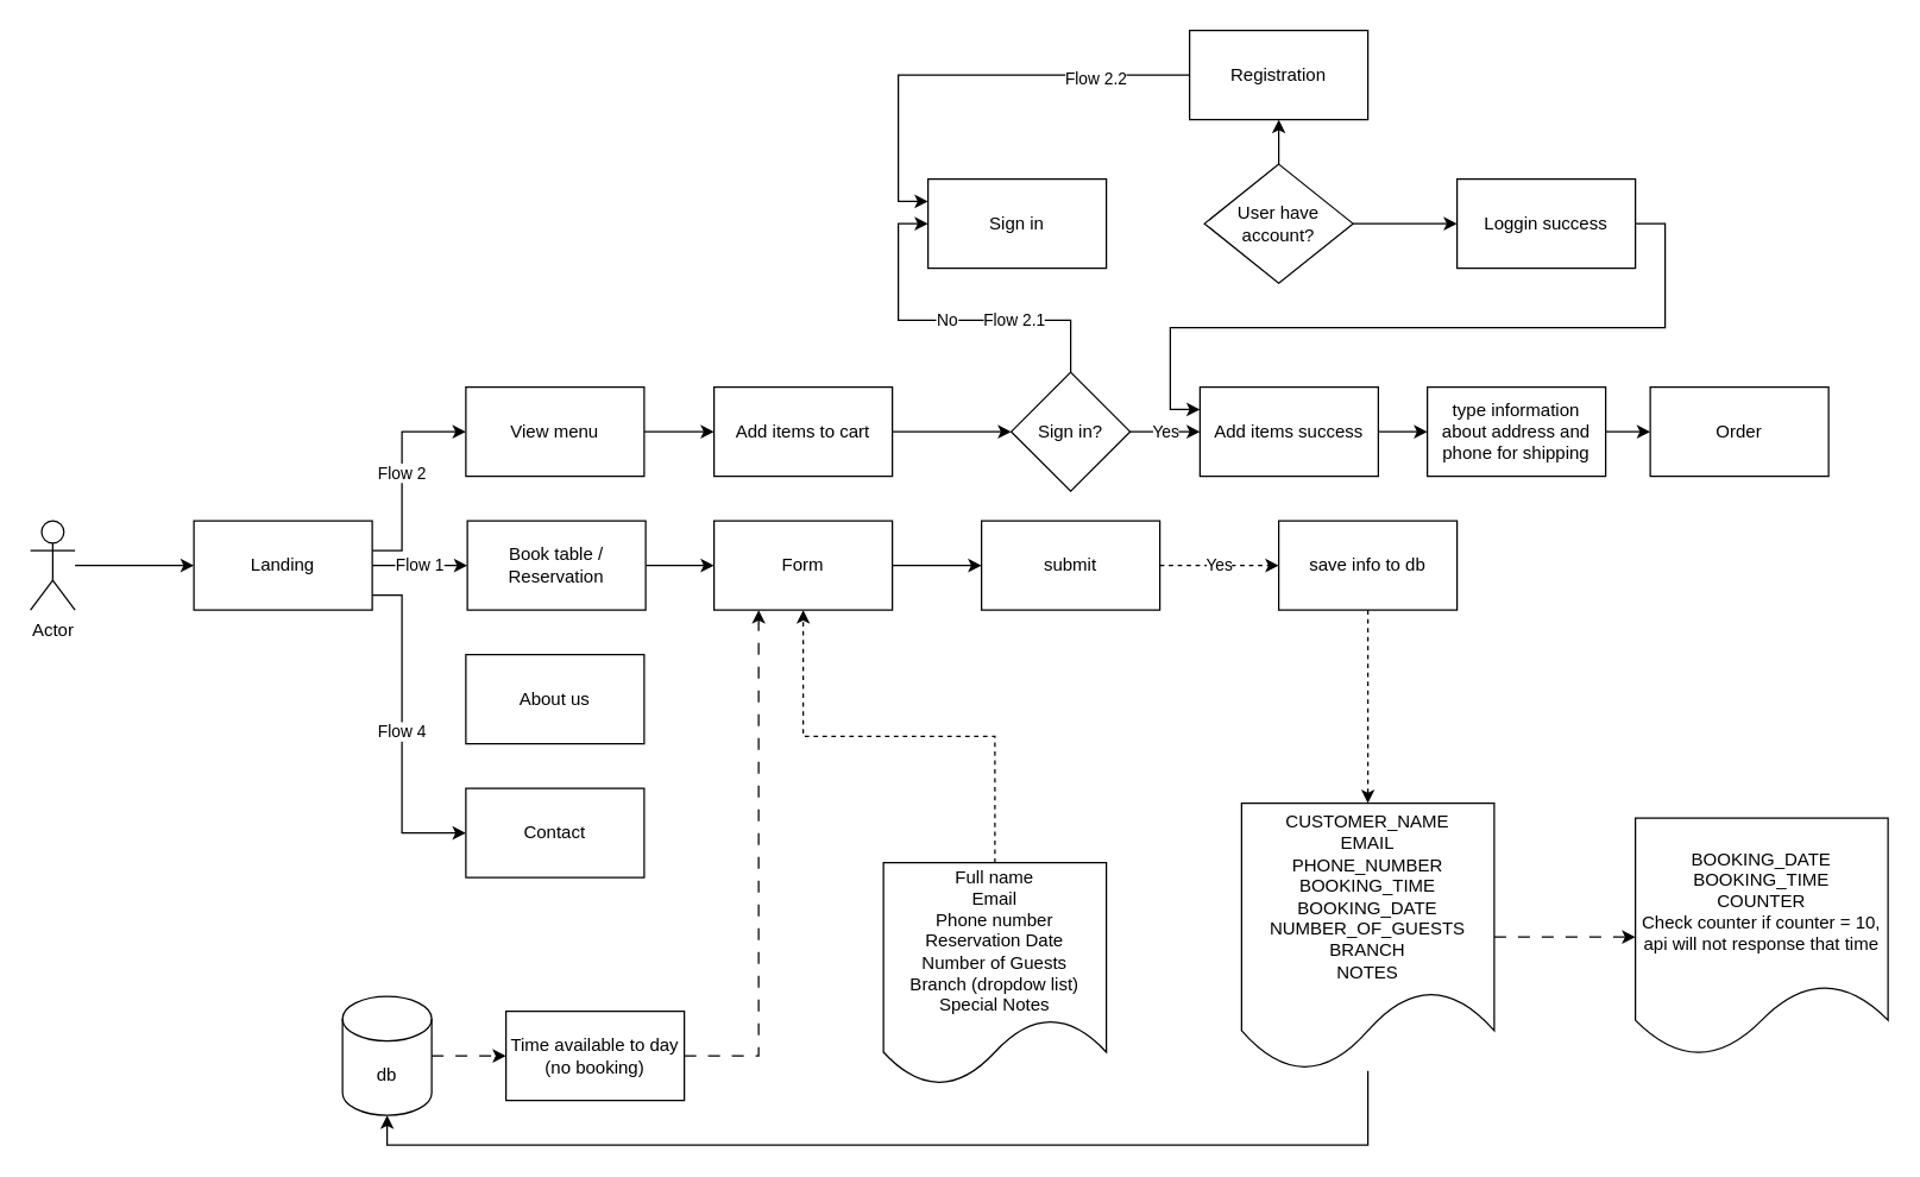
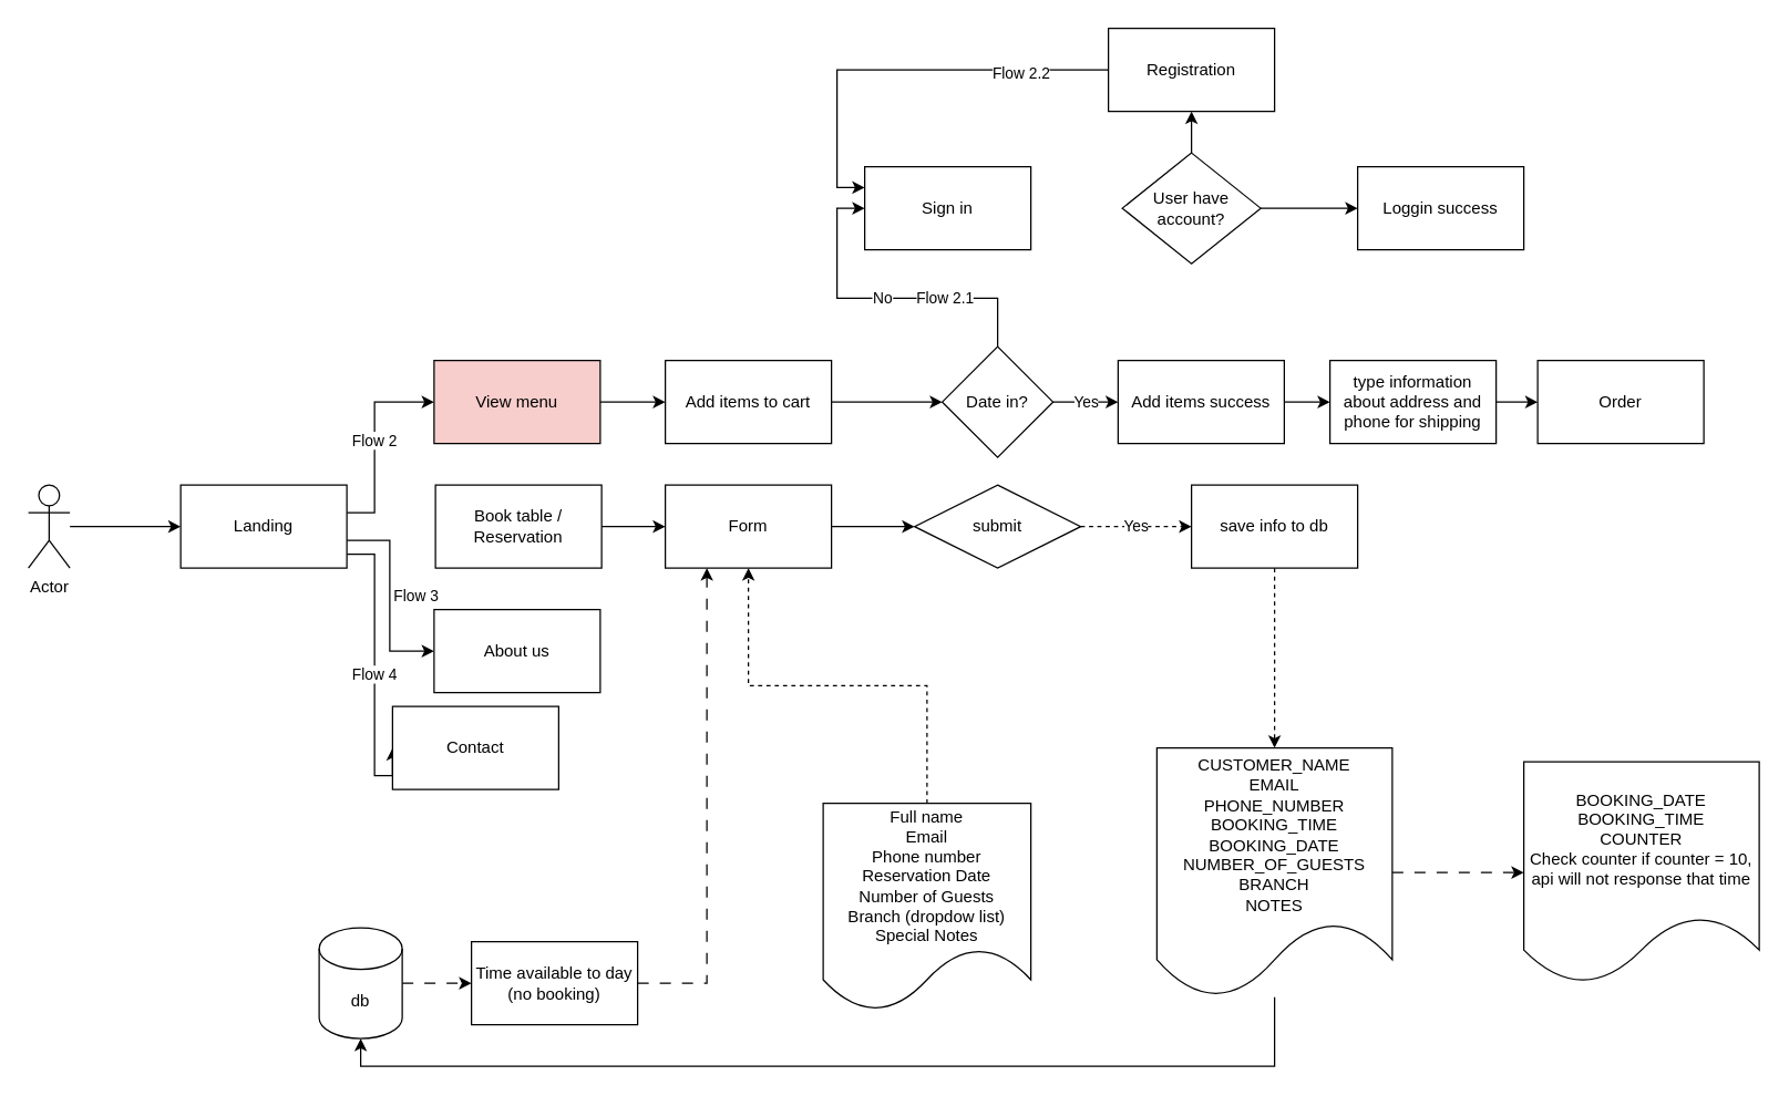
  <mxCell id="0" />
  <mxCell id="1" parent="0" />
  <mxCell id="2" style="edgeStyle=orthogonalEdgeStyle;rounded=0;orthogonalLoop=1;jettySize=auto;html=1;entryX=0;entryY=0.5;entryDx=0;entryDy=0;" parent="1" source="3" target="8" edge="1"><mxGeometry relative="1" as="geometry"><mxPoint x="120" y="380" as="targetPoint" /></mxGeometry></mxCell>
  <mxCell id="3" value="Actor" style="shape=umlActor;verticalLabelPosition=bottom;verticalAlign=top;html=1;outlineConnect=0;" parent="1" vertex="1"><mxGeometry x="20" y="350" width="30" height="60" as="geometry" /></mxCell>
- <mxCell id="4" value="Flow 1" style="edgeStyle=orthogonalEdgeStyle;rounded=0;orthogonalLoop=1;jettySize=auto;html=1;entryX=0;entryY=0.5;entryDx=0;entryDy=0;" parent="1" source="8" target="10" edge="1"><mxGeometry relative="1" as="geometry"><mxPoint x="150" y="380" as="targetPoint" /></mxGeometry></mxCell>
  <mxCell id="5" value="Flow 2" style="edgeStyle=orthogonalEdgeStyle;rounded=0;orthogonalLoop=1;jettySize=auto;html=1;" parent="1" source="8" target="27" edge="1"><mxGeometry relative="1" as="geometry"><Array as="points"><mxPoint x="270" y="370" /><mxPoint x="270" y="290" /></Array></mxGeometry></mxCell>
+ <mxCell id="6" value="Flow 3" style="edgeStyle=orthogonalEdgeStyle;rounded=0;orthogonalLoop=1;jettySize=auto;html=1;entryX=0;entryY=0.5;entryDx=0;entryDy=0;" parent="1" source="8" target="39" edge="1"><mxGeometry x="-0.007" y="19" relative="1" as="geometry"><Array as="points"><mxPoint x="281" y="390" /><mxPoint x="281" y="470" /></Array><mxPoint as="offset" /></mxGeometry></mxCell>
  <mxCell id="7" value="Flow 4" style="edgeStyle=orthogonalEdgeStyle;rounded=0;orthogonalLoop=1;jettySize=auto;html=1;entryX=0;entryY=0.5;entryDx=0;entryDy=0;" parent="1" source="8" target="40" edge="1"><mxGeometry relative="1" as="geometry"><Array as="points"><mxPoint x="270" y="400" /><mxPoint x="270" y="560" /></Array></mxGeometry></mxCell>
  <mxCell id="8" value="Landing" style="rounded=0;whiteSpace=wrap;html=1;" parent="1" vertex="1"><mxGeometry x="130" y="350" width="120" height="60" as="geometry" /></mxCell>
  <mxCell id="9" value="" style="edgeStyle=orthogonalEdgeStyle;rounded=0;orthogonalLoop=1;jettySize=auto;html=1;" parent="1" source="10" target="12" edge="1"><mxGeometry relative="1" as="geometry" /></mxCell>
  <mxCell id="10" value="Book table / Reservation" style="rounded=0;whiteSpace=wrap;html=1;" parent="1" vertex="1"><mxGeometry x="314" y="350" width="120" height="60" as="geometry" /></mxCell>
  <mxCell id="11" value="" style="edgeStyle=orthogonalEdgeStyle;rounded=0;orthogonalLoop=1;jettySize=auto;html=1;" parent="1" source="12" target="13" edge="1"><mxGeometry relative="1" as="geometry" /></mxCell>
  <mxCell id="12" value="Form" style="whiteSpace=wrap;html=1;rounded=0;" parent="1" vertex="1"><mxGeometry x="480" y="350" width="120" height="60" as="geometry" /></mxCell>
- <mxCell id="13" value="submit" style="whiteSpace=wrap;html=1;rounded=0;" parent="1" vertex="1"><mxGeometry x="660" y="350" width="120" height="60" as="geometry" /></mxCell>
+ <mxCell id="13" value="submit" style="rhombus;whiteSpace=wrap;html=1;" parent="1" vertex="1"><mxGeometry x="660" y="350" width="120" height="60" as="geometry" /></mxCell>
  <mxCell id="14" value="Yes" style="edgeStyle=orthogonalEdgeStyle;rounded=0;orthogonalLoop=1;jettySize=auto;html=1;exitX=1;exitY=0.5;exitDx=0;exitDy=0;dashed=1;" parent="1" source="13" target="16" edge="1"><mxGeometry relative="1" as="geometry"><mxPoint x="910" y="380" as="sourcePoint" /></mxGeometry></mxCell>
  <mxCell id="15" style="edgeStyle=orthogonalEdgeStyle;rounded=0;orthogonalLoop=1;jettySize=auto;html=1;dashed=1;" parent="1" source="16" target="45" edge="1"><mxGeometry relative="1" as="geometry" /></mxCell>
  <mxCell id="16" value="save info to db" style="whiteSpace=wrap;html=1;rounded=0;" parent="1" vertex="1"><mxGeometry x="860" y="350" width="120" height="60" as="geometry" /></mxCell>
  <mxCell id="17" value="Sign in" style="whiteSpace=wrap;html=1;rounded=0;" parent="1" vertex="1"><mxGeometry x="624" y="120" width="120" height="60" as="geometry" /></mxCell>
  <mxCell id="18" value="" style="edgeStyle=orthogonalEdgeStyle;rounded=0;orthogonalLoop=1;jettySize=auto;html=1;" parent="1" source="20" target="22" edge="1"><mxGeometry relative="1" as="geometry" /></mxCell>
  <mxCell id="19" value="" style="edgeStyle=orthogonalEdgeStyle;rounded=0;orthogonalLoop=1;jettySize=auto;html=1;" parent="1" source="20" target="25" edge="1"><mxGeometry relative="1" as="geometry" /></mxCell>
  <mxCell id="20" value="User have account?" style="rhombus;whiteSpace=wrap;html=1;rounded=0;" parent="1" vertex="1"><mxGeometry x="810" y="110" width="100" height="80" as="geometry" /></mxCell>
- <mxCell id="21" style="edgeStyle=orthogonalEdgeStyle;rounded=0;orthogonalLoop=1;jettySize=auto;html=1;entryX=0;entryY=0.25;entryDx=0;entryDy=0;" parent="1" source="22" target="35" edge="1"><mxGeometry relative="1" as="geometry"><Array as="points"><mxPoint x="1120" y="150" /><mxPoint x="1120" y="220" /><mxPoint x="787" y="220" /><mxPoint x="787" y="275" /></Array></mxGeometry></mxCell>
  <mxCell id="22" value="Loggin success" style="whiteSpace=wrap;html=1;rounded=0;" parent="1" vertex="1"><mxGeometry x="980" y="120" width="120" height="60" as="geometry" /></mxCell>
  <mxCell id="23" style="edgeStyle=orthogonalEdgeStyle;rounded=0;orthogonalLoop=1;jettySize=auto;html=1;entryX=0;entryY=0.25;entryDx=0;entryDy=0;" parent="1" source="25" target="17" edge="1"><mxGeometry relative="1" as="geometry" /></mxCell>
  <mxCell id="24" value="Flow 2.2" style="edgeLabel;html=1;align=center;verticalAlign=middle;resizable=0;points=[];" vertex="1" connectable="0" parent="23"><mxGeometry x="-0.576" y="2" relative="1" as="geometry"><mxPoint as="offset" /></mxGeometry></mxCell>
  <mxCell id="25" value="Registration" style="whiteSpace=wrap;html=1;rounded=0;" parent="1" vertex="1"><mxGeometry x="800" y="20" width="120" height="60" as="geometry" /></mxCell>
  <mxCell id="26" style="edgeStyle=orthogonalEdgeStyle;rounded=0;orthogonalLoop=1;jettySize=auto;html=1;" parent="1" source="27" target="29" edge="1"><mxGeometry relative="1" as="geometry" /></mxCell>
- <mxCell id="27" value="View menu" style="rounded=0;whiteSpace=wrap;html=1;" parent="1" vertex="1"><mxGeometry x="313" y="260" width="120" height="60" as="geometry" /></mxCell>
+ <mxCell id="27" value="View menu" style="rounded=0;whiteSpace=wrap;html=1;fillColor=#f8cecc;" parent="1" vertex="1"><mxGeometry x="313" y="260" width="120" height="60" as="geometry" /></mxCell>
  <mxCell id="28" value="" style="edgeStyle=orthogonalEdgeStyle;rounded=0;orthogonalLoop=1;jettySize=auto;html=1;" parent="1" source="29" target="33" edge="1"><mxGeometry relative="1" as="geometry" /></mxCell>
  <mxCell id="29" value="Add items to cart" style="rounded=0;whiteSpace=wrap;html=1;" parent="1" vertex="1"><mxGeometry x="480" y="260" width="120" height="60" as="geometry" /></mxCell>
  <mxCell id="30" value="Yes" style="edgeStyle=orthogonalEdgeStyle;rounded=0;orthogonalLoop=1;jettySize=auto;html=1;" parent="1" source="33" target="35" edge="1"><mxGeometry relative="1" as="geometry" /></mxCell>
  <mxCell id="31" value="No" style="edgeStyle=orthogonalEdgeStyle;rounded=0;orthogonalLoop=1;jettySize=auto;html=1;entryX=0;entryY=0.5;entryDx=0;entryDy=0;" parent="1" source="33" target="17" edge="1"><mxGeometry relative="1" as="geometry" /></mxCell>
  <mxCell id="32" value="Flow 2.1" style="edgeLabel;html=1;align=center;verticalAlign=middle;resizable=0;points=[];" vertex="1" connectable="0" parent="31"><mxGeometry x="-0.376" y="-1" relative="1" as="geometry"><mxPoint as="offset" /></mxGeometry></mxCell>
- <mxCell id="33" value="Sign in?" style="rhombus;whiteSpace=wrap;html=1;rounded=0;" parent="1" vertex="1"><mxGeometry x="680" y="250" width="80" height="80" as="geometry" /></mxCell>
+ <mxCell id="33" value="Date in?" style="rhombus;whiteSpace=wrap;html=1;rounded=0;" parent="1" vertex="1"><mxGeometry x="680" y="250" width="80" height="80" as="geometry" /></mxCell>
  <mxCell id="34" value="" style="edgeStyle=orthogonalEdgeStyle;rounded=0;orthogonalLoop=1;jettySize=auto;html=1;" parent="1" source="35" target="37" edge="1"><mxGeometry relative="1" as="geometry" /></mxCell>
  <mxCell id="35" value="Add items success" style="rounded=0;whiteSpace=wrap;html=1;" parent="1" vertex="1"><mxGeometry x="807" y="260" width="120" height="60" as="geometry" /></mxCell>
  <mxCell id="36" style="edgeStyle=orthogonalEdgeStyle;rounded=0;orthogonalLoop=1;jettySize=auto;html=1;entryX=0;entryY=0.5;entryDx=0;entryDy=0;" parent="1" source="37" target="38" edge="1"><mxGeometry relative="1" as="geometry" /></mxCell>
  <mxCell id="37" value="type information about address and phone for shipping" style="whiteSpace=wrap;html=1;rounded=0;" parent="1" vertex="1"><mxGeometry x="960" y="260" width="120" height="60" as="geometry" /></mxCell>
  <mxCell id="38" value="Order" style="whiteSpace=wrap;html=1;rounded=0;" parent="1" vertex="1"><mxGeometry x="1110" y="260" width="120" height="60" as="geometry" /></mxCell>
  <mxCell id="39" value="About us" style="rounded=0;whiteSpace=wrap;html=1;" parent="1" vertex="1"><mxGeometry x="313" y="440" width="120" height="60" as="geometry" /></mxCell>
- <mxCell id="40" value="Contact" style="rounded=0;whiteSpace=wrap;html=1;" parent="1" vertex="1"><mxGeometry x="313" y="530" width="120" height="60" as="geometry" /></mxCell>
+ <mxCell id="40" value="Contact" style="rounded=0;whiteSpace=wrap;html=1;" parent="1" vertex="1"><mxGeometry x="283" y="510" width="120" height="60" as="geometry" /></mxCell>
  <mxCell id="41" style="edgeStyle=orthogonalEdgeStyle;rounded=0;orthogonalLoop=1;jettySize=auto;html=1;entryX=0.5;entryY=1;entryDx=0;entryDy=0;dashed=1;" parent="1" source="42" target="12" edge="1"><mxGeometry relative="1" as="geometry" /></mxCell>
  <mxCell id="42" value="Full name&lt;br&gt;Email&lt;br&gt;Phone number&lt;br&gt;Reservation Date&lt;br&gt;Number of Guests&lt;br&gt;Branch (dropdow list)&lt;br&gt;Special Notes" style="shape=document;whiteSpace=wrap;html=1;boundedLbl=1;" parent="1" vertex="1"><mxGeometry x="594" y="580" width="150" height="150" as="geometry" /></mxCell>
  <mxCell id="43" style="edgeStyle=orthogonalEdgeStyle;rounded=0;orthogonalLoop=1;jettySize=auto;html=1;dashed=1;dashPattern=8 8;" parent="1" source="45" target="50" edge="1"><mxGeometry relative="1" as="geometry" /></mxCell>
  <mxCell id="44" style="edgeStyle=orthogonalEdgeStyle;rounded=0;orthogonalLoop=1;jettySize=auto;html=1;entryX=0.5;entryY=1;entryDx=0;entryDy=0;entryPerimeter=0;" parent="1" source="45" target="47" edge="1"><mxGeometry relative="1" as="geometry"><Array as="points"><mxPoint x="920" y="770" /><mxPoint x="260" y="770" /></Array></mxGeometry></mxCell>
  <mxCell id="45" value="CUSTOMER_NAME&lt;br&gt;EMAIL&lt;br&gt;PHONE_NUMBER&lt;br&gt;BOOKING_TIME&lt;br style=&quot;border-color: var(--border-color);&quot;&gt;BOOKING_DATE&lt;br&gt;NUMBER_OF_GUESTS&lt;br&gt;BRANCH&lt;br&gt;NOTES" style="shape=document;whiteSpace=wrap;html=1;boundedLbl=1;" parent="1" vertex="1"><mxGeometry x="835" y="540" width="170" height="180" as="geometry" /></mxCell>
  <mxCell id="46" value="" style="edgeStyle=orthogonalEdgeStyle;rounded=0;orthogonalLoop=1;jettySize=auto;html=1;dashed=1;dashPattern=8 8;" parent="1" source="47" target="49" edge="1"><mxGeometry relative="1" as="geometry" /></mxCell>
  <mxCell id="47" value="db" style="shape=cylinder3;whiteSpace=wrap;html=1;boundedLbl=1;backgroundOutline=1;size=15;" parent="1" vertex="1"><mxGeometry x="230" y="670" width="60" height="80" as="geometry" /></mxCell>
  <mxCell id="48" style="edgeStyle=orthogonalEdgeStyle;rounded=0;orthogonalLoop=1;jettySize=auto;html=1;entryX=0.25;entryY=1;entryDx=0;entryDy=0;dashed=1;dashPattern=8 8;" parent="1" source="49" target="12" edge="1"><mxGeometry relative="1" as="geometry" /></mxCell>
  <mxCell id="49" value="Time available to day (no booking)" style="whiteSpace=wrap;html=1;" parent="1" vertex="1"><mxGeometry x="340" y="680" width="120" height="60" as="geometry" /></mxCell>
  <mxCell id="50" value="BOOKING_DATE&lt;br&gt;BOOKING_TIME&lt;br&gt;COUNTER&lt;br&gt;Check counter if counter = 10, api will not response that time" style="shape=document;whiteSpace=wrap;html=1;boundedLbl=1;" parent="1" vertex="1"><mxGeometry x="1100" y="550" width="170" height="160" as="geometry" /></mxCell>
